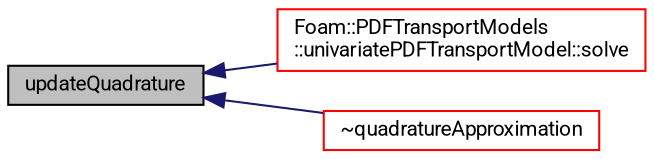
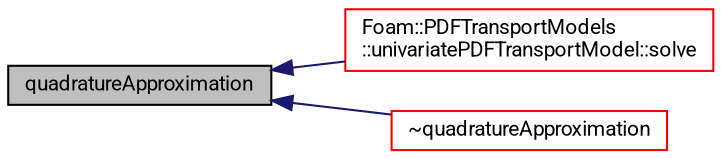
  digraph {
    rankdir=LR
    fontname=Roboto
    node [color=red fontname=Roboto fontsize=10 shape=record]
    edge [color=midnightblue dir=back fontname=Roboto fontsize=10 labelfontname=Helvetica labelfontsize=10 style=solid]
-   n1 [color=black fillcolor=grey75 fontcolor=black height=0.2 label=updateQuadrature style=filled width=0.4]
+   n1 [color=black fillcolor=grey75 fontcolor=black height=0.2 label=quadratureApproximation style=filled width=0.4]
    n2 [height=0.2 label="Foam::PDFTransportModels\l::univariatePDFTransportModel::solve" width=0.4]
    n3 [height=0.2 label="~quadratureApproximation" width=0.4]
    n1 -> n2
    n1 -> n3
  }
